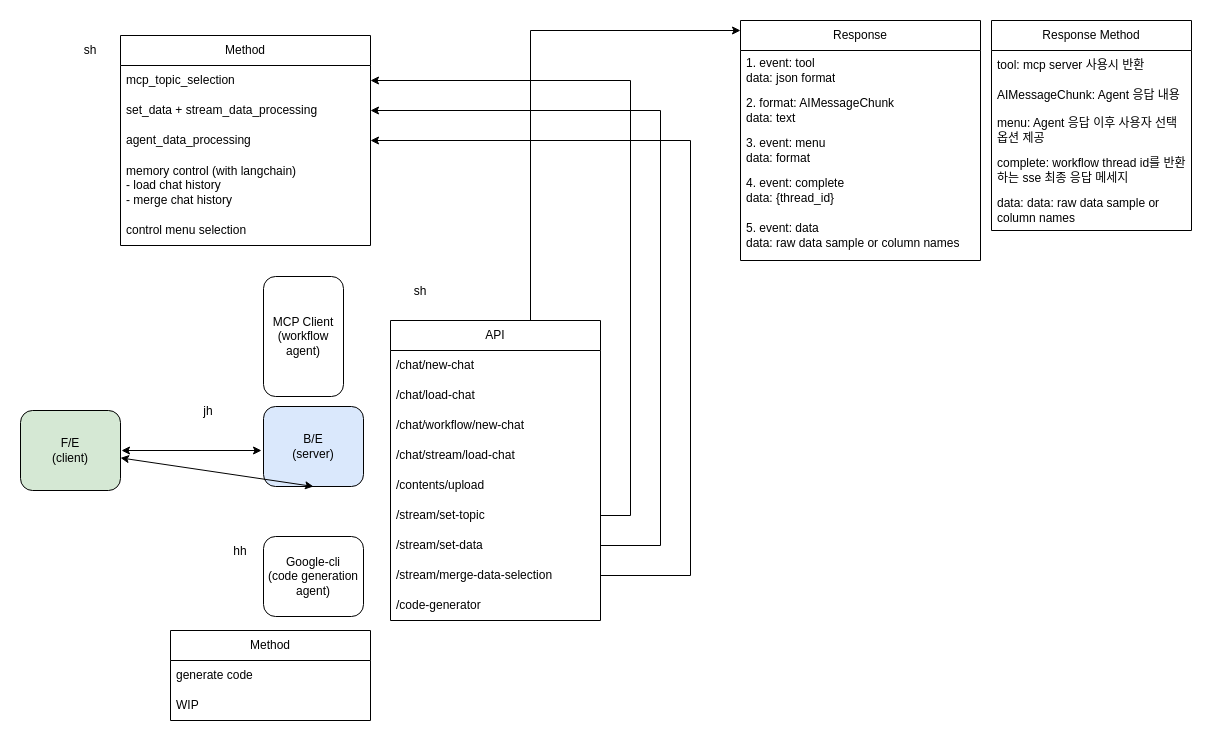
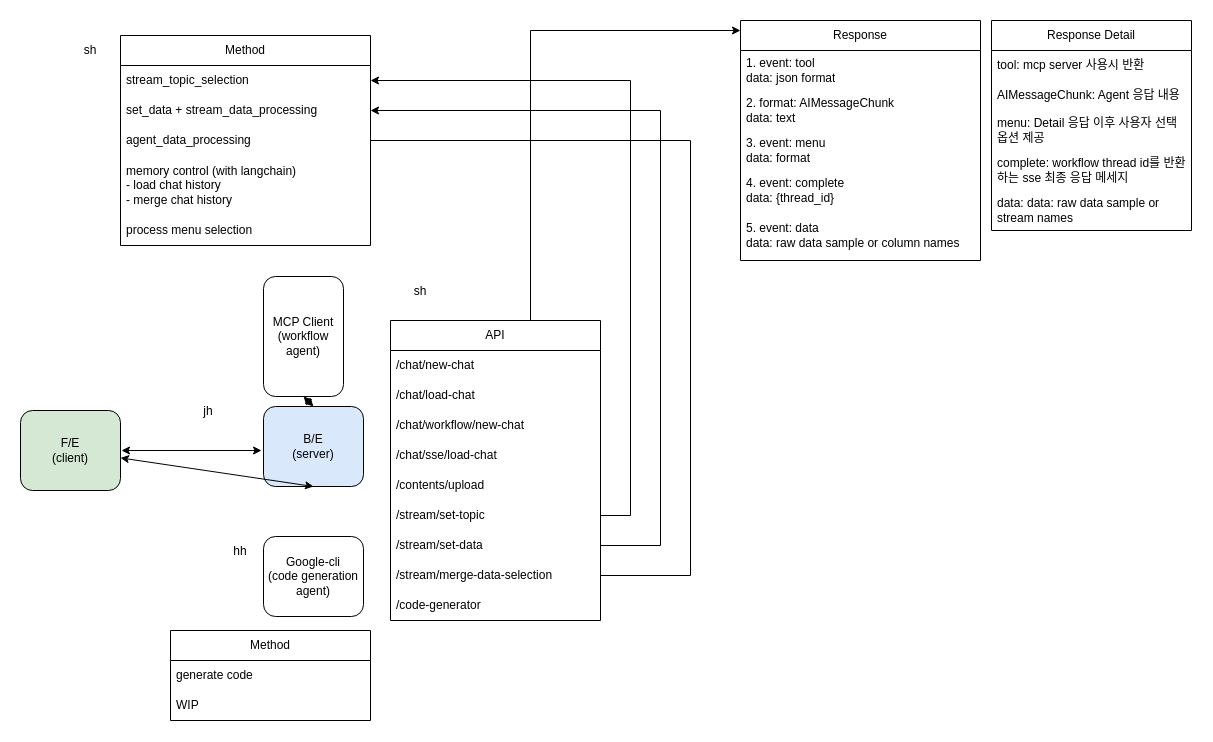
  <mxCell id="0" />
  <mxCell id="1" parent="0" />
  <mxCell id="2" value="F/E&lt;div&gt;(client)&lt;/div&gt;" style="rounded=1;whiteSpace=wrap;html=1;fillColor=#d5e8d4;" parent="1" vertex="1"><mxGeometry x="20" y="410" width="100" height="80" as="geometry" /></mxCell>
  <mxCell id="3" value="B/E&lt;div&gt;(server)&lt;/div&gt;" style="rounded=1;whiteSpace=wrap;html=1;fillColor=#dae8fc;" parent="1" vertex="1"><mxGeometry x="263" y="406" width="100" height="80" as="geometry" /></mxCell>
  <mxCell id="4" value="MCP Client&lt;div&gt;(workflow&lt;br&gt;agent)&lt;/div&gt;" style="rounded=1;whiteSpace=wrap;html=1;" parent="1" vertex="1"><mxGeometry x="263" y="276" width="80" height="120" as="geometry" /></mxCell>
  <mxCell id="5" value="&lt;div&gt;Google-cli&lt;br&gt;(code generation&lt;br&gt;agent)&lt;/div&gt;" style="rounded=1;whiteSpace=wrap;html=1;" parent="1" vertex="1"><mxGeometry x="263" y="536" width="100" height="80" as="geometry" /></mxCell>
  <mxCell id="6" value="" style="endArrow=classic;startArrow=classic;html=1;rounded=0;exitX=0.5;exitY=1;exitDx=0;exitDy=0;" parent="1" source="3" target="2" edge="1"><mxGeometry width="50" height="50" relative="1" as="geometry"><mxPoint x="359" y="486" as="sourcePoint" /><mxPoint x="395" y="486" as="targetPoint" /></mxGeometry></mxCell>
+ <mxCell id="7" value="" style="endArrow=classic;startArrow=classic;html=1;rounded=0;entryX=0.5;entryY=1;entryDx=0;entryDy=0;exitX=0.5;exitY=0;exitDx=0;exitDy=0;" parent="1" source="3" target="4" edge="1"><mxGeometry width="50" height="50" relative="1" as="geometry"><mxPoint x="359" y="396" as="sourcePoint" /><mxPoint x="469" y="486" as="targetPoint" /></mxGeometry></mxCell>
  <mxCell id="8" value="Method" style="swimlane;fontStyle=0;childLayout=stackLayout;horizontal=1;startSize=30;horizontalStack=0;resizeParent=1;resizeParentMax=0;resizeLast=0;collapsible=1;marginBottom=0;whiteSpace=wrap;html=1;" parent="1" vertex="1"><mxGeometry x="120" y="35" width="250" height="210" as="geometry"><mxRectangle x="300" y="60" width="60" height="30" as="alternateBounds" /></mxGeometry></mxCell>
- <mxCell id="9" value="mcp_topic_selection" style="text;strokeColor=none;fillColor=none;align=left;verticalAlign=middle;spacingLeft=4;spacingRight=4;overflow=hidden;points=[[0,0.5],[1,0.5]];portConstraint=eastwest;rotatable=0;whiteSpace=wrap;html=1;" parent="8" vertex="1"><mxGeometry y="30" width="250" height="30" as="geometry" /></mxCell>
+ <mxCell id="9" value="stream_topic_selection" style="text;strokeColor=none;fillColor=none;align=left;verticalAlign=middle;spacingLeft=4;spacingRight=4;overflow=hidden;points=[[0,0.5],[1,0.5]];portConstraint=eastwest;rotatable=0;whiteSpace=wrap;html=1;" parent="8" vertex="1"><mxGeometry y="30" width="250" height="30" as="geometry" /></mxCell>
  <mxCell id="10" value="set_data +&amp;nbsp;stream_data_processing" style="text;strokeColor=none;fillColor=none;align=left;verticalAlign=middle;spacingLeft=4;spacingRight=4;overflow=hidden;points=[[0,0.5],[1,0.5]];portConstraint=eastwest;rotatable=0;whiteSpace=wrap;html=1;" parent="8" vertex="1"><mxGeometry y="60" width="250" height="30" as="geometry" /></mxCell>
  <mxCell id="11" value="agent_data_processing" style="text;strokeColor=none;fillColor=none;align=left;verticalAlign=middle;spacingLeft=4;spacingRight=4;overflow=hidden;points=[[0,0.5],[1,0.5]];portConstraint=eastwest;rotatable=0;whiteSpace=wrap;html=1;" vertex="1" parent="8"><mxGeometry y="90" width="250" height="30" as="geometry" /></mxCell>
  <mxCell id="12" value="memory control (with langchain)&lt;br&gt;- load chat history&lt;div&gt;- merge chat history&lt;/div&gt;" style="text;strokeColor=none;fillColor=none;align=left;verticalAlign=middle;spacingLeft=4;spacingRight=4;overflow=hidden;points=[[0,0.5],[1,0.5]];portConstraint=eastwest;rotatable=0;whiteSpace=wrap;html=1;" parent="8" vertex="1"><mxGeometry y="120" width="250" height="60" as="geometry" /></mxCell>
- <mxCell id="13" value="control menu selection" style="text;strokeColor=none;fillColor=none;align=left;verticalAlign=middle;spacingLeft=4;spacingRight=4;overflow=hidden;points=[[0,0.5],[1,0.5]];portConstraint=eastwest;rotatable=0;whiteSpace=wrap;html=1;" parent="8" vertex="1"><mxGeometry y="180" width="250" height="30" as="geometry" /></mxCell>
+ <mxCell id="13" value="process menu selection" style="text;strokeColor=none;fillColor=none;align=left;verticalAlign=middle;spacingLeft=4;spacingRight=4;overflow=hidden;points=[[0,0.5],[1,0.5]];portConstraint=eastwest;rotatable=0;whiteSpace=wrap;html=1;" parent="8" vertex="1"><mxGeometry y="180" width="250" height="30" as="geometry" /></mxCell>
  <mxCell id="14" value="" style="endArrow=classic;startArrow=classic;html=1;rounded=0;exitX=1;exitY=0.5;exitDx=0;exitDy=0;" parent="1" edge="1"><mxGeometry width="50" height="50" relative="1" as="geometry"><mxPoint x="121" y="450" as="sourcePoint" /><mxPoint x="261" y="450" as="targetPoint" /></mxGeometry></mxCell>
  <mxCell id="15" value="API" style="swimlane;fontStyle=0;childLayout=stackLayout;horizontal=1;startSize=30;horizontalStack=0;resizeParent=1;resizeParentMax=0;resizeLast=0;collapsible=1;marginBottom=0;whiteSpace=wrap;html=1;" parent="1" vertex="1"><mxGeometry x="390" y="320" width="210" height="300" as="geometry"><mxRectangle x="300" y="60" width="60" height="30" as="alternateBounds" /></mxGeometry></mxCell>
  <mxCell id="16" value="/chat/new-chat" style="text;strokeColor=none;fillColor=none;align=left;verticalAlign=middle;spacingLeft=4;spacingRight=4;overflow=hidden;points=[[0,0.5],[1,0.5]];portConstraint=eastwest;rotatable=0;whiteSpace=wrap;html=1;" parent="15" vertex="1"><mxGeometry y="30" width="210" height="30" as="geometry" /></mxCell>
  <mxCell id="17" value="/chat/load-chat" style="text;strokeColor=none;fillColor=none;align=left;verticalAlign=middle;spacingLeft=4;spacingRight=4;overflow=hidden;points=[[0,0.5],[1,0.5]];portConstraint=eastwest;rotatable=0;whiteSpace=wrap;html=1;" parent="15" vertex="1"><mxGeometry y="60" width="210" height="30" as="geometry" /></mxCell>
  <mxCell id="18" value="/chat/workflow/new-chat" style="text;strokeColor=none;fillColor=none;align=left;verticalAlign=middle;spacingLeft=4;spacingRight=4;overflow=hidden;points=[[0,0.5],[1,0.5]];portConstraint=eastwest;rotatable=0;whiteSpace=wrap;html=1;" parent="15" vertex="1"><mxGeometry y="90" width="210" height="30" as="geometry" /></mxCell>
- <mxCell id="19" value="/chat/stream/load-chat" style="text;strokeColor=none;fillColor=none;align=left;verticalAlign=middle;spacingLeft=4;spacingRight=4;overflow=hidden;points=[[0,0.5],[1,0.5]];portConstraint=eastwest;rotatable=0;whiteSpace=wrap;html=1;" parent="15" vertex="1"><mxGeometry y="120" width="210" height="30" as="geometry" /></mxCell>
+ <mxCell id="19" value="/chat/sse/load-chat" style="text;strokeColor=none;fillColor=none;align=left;verticalAlign=middle;spacingLeft=4;spacingRight=4;overflow=hidden;points=[[0,0.5],[1,0.5]];portConstraint=eastwest;rotatable=0;whiteSpace=wrap;html=1;" parent="15" vertex="1"><mxGeometry y="120" width="210" height="30" as="geometry" /></mxCell>
  <mxCell id="20" value="/contents/upload" style="text;strokeColor=none;fillColor=none;align=left;verticalAlign=middle;spacingLeft=4;spacingRight=4;overflow=hidden;points=[[0,0.5],[1,0.5]];portConstraint=eastwest;rotatable=0;whiteSpace=wrap;html=1;" vertex="1" parent="15"><mxGeometry y="150" width="210" height="30" as="geometry" /></mxCell>
  <mxCell id="21" value="/stream/set-topic" style="text;strokeColor=none;fillColor=none;align=left;verticalAlign=middle;spacingLeft=4;spacingRight=4;overflow=hidden;points=[[0,0.5],[1,0.5]];portConstraint=eastwest;rotatable=0;whiteSpace=wrap;html=1;" vertex="1" parent="15"><mxGeometry y="180" width="210" height="30" as="geometry" /></mxCell>
  <mxCell id="22" value="/stream/set-data" style="text;strokeColor=none;fillColor=none;align=left;verticalAlign=middle;spacingLeft=4;spacingRight=4;overflow=hidden;points=[[0,0.5],[1,0.5]];portConstraint=eastwest;rotatable=0;whiteSpace=wrap;html=1;" vertex="1" parent="15"><mxGeometry y="210" width="210" height="30" as="geometry" /></mxCell>
  <mxCell id="23" value="/stream/merge-data-selection" style="text;strokeColor=none;fillColor=none;align=left;verticalAlign=middle;spacingLeft=4;spacingRight=4;overflow=hidden;points=[[0,0.5],[1,0.5]];portConstraint=eastwest;rotatable=0;whiteSpace=wrap;html=1;" parent="15" vertex="1"><mxGeometry y="240" width="210" height="30" as="geometry" /></mxCell>
  <mxCell id="24" value="/code-generator" style="text;strokeColor=none;fillColor=none;align=left;verticalAlign=middle;spacingLeft=4;spacingRight=4;overflow=hidden;points=[[0,0.5],[1,0.5]];portConstraint=eastwest;rotatable=0;whiteSpace=wrap;html=1;" vertex="1" parent="15"><mxGeometry y="270" width="210" height="30" as="geometry" /></mxCell>
  <mxCell id="25" value="Method" style="swimlane;fontStyle=0;childLayout=stackLayout;horizontal=1;startSize=30;horizontalStack=0;resizeParent=1;resizeParentMax=0;resizeLast=0;collapsible=1;marginBottom=0;whiteSpace=wrap;html=1;" parent="1" vertex="1"><mxGeometry x="170" y="630" width="200" height="90" as="geometry"><mxRectangle x="300" y="60" width="60" height="30" as="alternateBounds" /></mxGeometry></mxCell>
  <mxCell id="26" value="generate code" style="text;strokeColor=none;fillColor=none;align=left;verticalAlign=middle;spacingLeft=4;spacingRight=4;overflow=hidden;points=[[0,0.5],[1,0.5]];portConstraint=eastwest;rotatable=0;whiteSpace=wrap;html=1;" parent="25" vertex="1"><mxGeometry y="30" width="200" height="30" as="geometry" /></mxCell>
  <mxCell id="27" value="WIP" style="text;strokeColor=none;fillColor=none;align=left;verticalAlign=middle;spacingLeft=4;spacingRight=4;overflow=hidden;points=[[0,0.5],[1,0.5]];portConstraint=eastwest;rotatable=0;whiteSpace=wrap;html=1;" parent="25" vertex="1"><mxGeometry y="60" width="200" height="30" as="geometry" /></mxCell>
- <mxCell id="28" value="Response Method" style="swimlane;fontStyle=0;childLayout=stackLayout;horizontal=1;startSize=30;horizontalStack=0;resizeParent=1;resizeParentMax=0;resizeLast=0;collapsible=1;marginBottom=0;whiteSpace=wrap;html=1;" parent="1" vertex="1"><mxGeometry x="991" y="20" width="200" height="210" as="geometry"><mxRectangle x="300" y="60" width="60" height="30" as="alternateBounds" /></mxGeometry></mxCell>
+ <mxCell id="28" value="Response Detail" style="swimlane;fontStyle=0;childLayout=stackLayout;horizontal=1;startSize=30;horizontalStack=0;resizeParent=1;resizeParentMax=0;resizeLast=0;collapsible=1;marginBottom=0;whiteSpace=wrap;html=1;" parent="1" vertex="1"><mxGeometry x="991" y="20" width="200" height="210" as="geometry"><mxRectangle x="300" y="60" width="60" height="30" as="alternateBounds" /></mxGeometry></mxCell>
  <mxCell id="29" value="tool: mcp server 사용시 반환" style="text;strokeColor=none;fillColor=none;align=left;verticalAlign=middle;spacingLeft=4;spacingRight=4;overflow=hidden;points=[[0,0.5],[1,0.5]];portConstraint=eastwest;rotatable=0;whiteSpace=wrap;html=1;" parent="28" vertex="1"><mxGeometry y="30" width="200" height="30" as="geometry" /></mxCell>
  <mxCell id="30" value="AIMessageChunk: Agent 응답 내용" style="text;strokeColor=none;fillColor=none;align=left;verticalAlign=middle;spacingLeft=4;spacingRight=4;overflow=hidden;points=[[0,0.5],[1,0.5]];portConstraint=eastwest;rotatable=0;whiteSpace=wrap;html=1;" parent="28" vertex="1"><mxGeometry y="60" width="200" height="30" as="geometry" /></mxCell>
- <mxCell id="31" value="menu: Agent 응답 이후 사용자 선택 옵션 제공" style="text;strokeColor=none;fillColor=none;align=left;verticalAlign=middle;spacingLeft=4;spacingRight=4;overflow=hidden;points=[[0,0.5],[1,0.5]];portConstraint=eastwest;rotatable=0;whiteSpace=wrap;html=1;" parent="28" vertex="1"><mxGeometry y="90" width="200" height="40" as="geometry" /></mxCell>
+ <mxCell id="31" value="menu: Detail 응답 이후 사용자 선택 옵션 제공" style="text;strokeColor=none;fillColor=none;align=left;verticalAlign=middle;spacingLeft=4;spacingRight=4;overflow=hidden;points=[[0,0.5],[1,0.5]];portConstraint=eastwest;rotatable=0;whiteSpace=wrap;html=1;" parent="28" vertex="1"><mxGeometry y="90" width="200" height="40" as="geometry" /></mxCell>
  <mxCell id="32" value="complete: workflow thread id를 반환하는 sse 최종 응답 메세지" style="text;strokeColor=none;fillColor=none;align=left;verticalAlign=middle;spacingLeft=4;spacingRight=4;overflow=hidden;points=[[0,0.5],[1,0.5]];portConstraint=eastwest;rotatable=0;whiteSpace=wrap;html=1;" parent="28" vertex="1"><mxGeometry y="130" width="200" height="40" as="geometry" /></mxCell>
- <mxCell id="33" value="data: data: raw data sample or column names" style="text;strokeColor=none;fillColor=none;align=left;verticalAlign=middle;spacingLeft=4;spacingRight=4;overflow=hidden;points=[[0,0.5],[1,0.5]];portConstraint=eastwest;rotatable=0;whiteSpace=wrap;html=1;" vertex="1" parent="28"><mxGeometry y="170" width="200" height="40" as="geometry" /></mxCell>
+ <mxCell id="33" value="data: data: raw data sample or stream names" style="text;strokeColor=none;fillColor=none;align=left;verticalAlign=middle;spacingLeft=4;spacingRight=4;overflow=hidden;points=[[0,0.5],[1,0.5]];portConstraint=eastwest;rotatable=0;whiteSpace=wrap;html=1;" vertex="1" parent="28"><mxGeometry y="170" width="200" height="40" as="geometry" /></mxCell>
  <mxCell id="34" value="Response" style="swimlane;fontStyle=0;childLayout=stackLayout;horizontal=1;startSize=30;horizontalStack=0;resizeParent=1;resizeParentMax=0;resizeLast=0;collapsible=1;marginBottom=0;whiteSpace=wrap;html=1;" parent="1" vertex="1"><mxGeometry x="740" y="20" width="240" height="240" as="geometry"><mxRectangle x="300" y="60" width="60" height="30" as="alternateBounds" /></mxGeometry></mxCell>
  <mxCell id="35" value="&lt;div&gt;1. event: tool&lt;/div&gt;&lt;div&gt;data: json format&lt;/div&gt;" style="text;strokeColor=none;fillColor=none;align=left;verticalAlign=middle;spacingLeft=4;spacingRight=4;overflow=hidden;points=[[0,0.5],[1,0.5]];portConstraint=eastwest;rotatable=0;whiteSpace=wrap;html=1;" parent="34" vertex="1"><mxGeometry y="30" width="240" height="40" as="geometry" /></mxCell>
  <mxCell id="36" value="&lt;div&gt;2. format: AIMessageChunk&lt;/div&gt;&lt;div&gt;data: text&lt;/div&gt;" style="text;strokeColor=none;fillColor=none;align=left;verticalAlign=middle;spacingLeft=4;spacingRight=4;overflow=hidden;points=[[0,0.5],[1,0.5]];portConstraint=eastwest;rotatable=0;whiteSpace=wrap;html=1;" parent="34" vertex="1"><mxGeometry y="70" width="240" height="40" as="geometry" /></mxCell>
  <mxCell id="37" value="&lt;div&gt;3. event: menu&lt;/div&gt;&lt;div&gt;data: format&lt;/div&gt;" style="text;strokeColor=none;fillColor=none;align=left;verticalAlign=middle;spacingLeft=4;spacingRight=4;overflow=hidden;points=[[0,0.5],[1,0.5]];portConstraint=eastwest;rotatable=0;whiteSpace=wrap;html=1;" parent="34" vertex="1"><mxGeometry y="110" width="240" height="40" as="geometry" /></mxCell>
  <mxCell id="38" value="&lt;div&gt;4. event: complete&lt;/div&gt;&lt;div&gt;data: {thread_id}&lt;/div&gt;" style="text;strokeColor=none;fillColor=none;align=left;verticalAlign=middle;spacingLeft=4;spacingRight=4;overflow=hidden;points=[[0,0.5],[1,0.5]];portConstraint=eastwest;rotatable=0;whiteSpace=wrap;html=1;" parent="34" vertex="1"><mxGeometry y="150" width="240" height="40" as="geometry" /></mxCell>
  <mxCell id="39" value="&lt;div&gt;5. event: data&lt;/div&gt;&lt;div&gt;data: raw data sample or column names&lt;/div&gt;" style="text;strokeColor=none;fillColor=none;align=left;verticalAlign=middle;spacingLeft=4;spacingRight=4;overflow=hidden;points=[[0,0.5],[1,0.5]];portConstraint=eastwest;rotatable=0;whiteSpace=wrap;html=1;" vertex="1" parent="34"><mxGeometry y="190" width="240" height="50" as="geometry" /></mxCell>
  <mxCell id="40" style="edgeStyle=orthogonalEdgeStyle;rounded=0;orthogonalLoop=1;jettySize=auto;html=1;" parent="1" source="15" target="34" edge="1"><mxGeometry relative="1" as="geometry"><Array as="points"><mxPoint x="530" y="30" /></Array></mxGeometry></mxCell>
  <mxCell id="41" value="sh" style="text;html=1;align=center;verticalAlign=middle;whiteSpace=wrap;rounded=0;" parent="1" vertex="1"><mxGeometry x="60" y="35" width="60" height="30" as="geometry" /></mxCell>
  <mxCell id="42" value="jh" style="text;html=1;align=center;verticalAlign=middle;whiteSpace=wrap;rounded=0;" parent="1" vertex="1"><mxGeometry x="178" y="396" width="60" height="30" as="geometry" /></mxCell>
  <mxCell id="43" value="hh" style="text;html=1;align=center;verticalAlign=middle;whiteSpace=wrap;rounded=0;" parent="1" vertex="1"><mxGeometry x="210" y="536" width="60" height="30" as="geometry" /></mxCell>
  <mxCell id="44" style="edgeStyle=orthogonalEdgeStyle;rounded=0;orthogonalLoop=1;jettySize=auto;html=1;entryX=1;entryY=0.5;entryDx=0;entryDy=0;" edge="1" parent="1" source="21" target="9"><mxGeometry relative="1" as="geometry"><Array as="points"><mxPoint x="630" y="515" /><mxPoint x="630" y="80" /></Array></mxGeometry></mxCell>
  <mxCell id="45" style="edgeStyle=orthogonalEdgeStyle;rounded=0;orthogonalLoop=1;jettySize=auto;html=1;entryX=1;entryY=0.5;entryDx=0;entryDy=0;" edge="1" parent="1" source="22" target="10"><mxGeometry relative="1" as="geometry"><Array as="points"><mxPoint x="660" y="545" /><mxPoint x="660" y="110" /></Array></mxGeometry></mxCell>
- <mxCell id="46" style="edgeStyle=orthogonalEdgeStyle;rounded=0;orthogonalLoop=1;jettySize=auto;html=1;entryX=1;entryY=0.5;entryDx=0;entryDy=0;" edge="1" parent="1" source="23" target="11"><mxGeometry relative="1" as="geometry"><Array as="points"><mxPoint x="690" y="575" /><mxPoint x="690" y="140" /></Array></mxGeometry></mxCell>
+ <mxCell id="46" style="edgeStyle=orthogonalEdgeStyle;rounded=0;orthogonalLoop=1;jettySize=auto;html=1;entryX=1;entryY=0.5;entryDx=0;entryDy=0;endArrow=none;" edge="1" parent="1" source="23" target="11"><mxGeometry relative="1" as="geometry"><Array as="points"><mxPoint x="690" y="575" /><mxPoint x="690" y="140" /></Array></mxGeometry></mxCell>
  <mxCell id="47" value="sh" style="text;html=1;align=center;verticalAlign=middle;whiteSpace=wrap;rounded=0;" vertex="1" parent="1"><mxGeometry x="390" y="276" width="60" height="30" as="geometry" /></mxCell>
